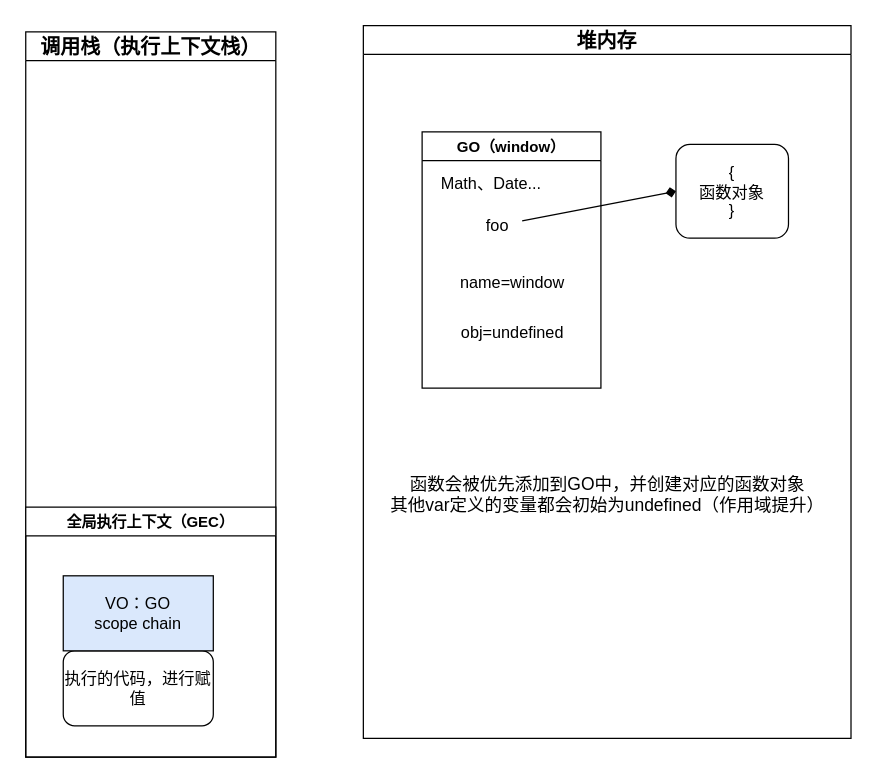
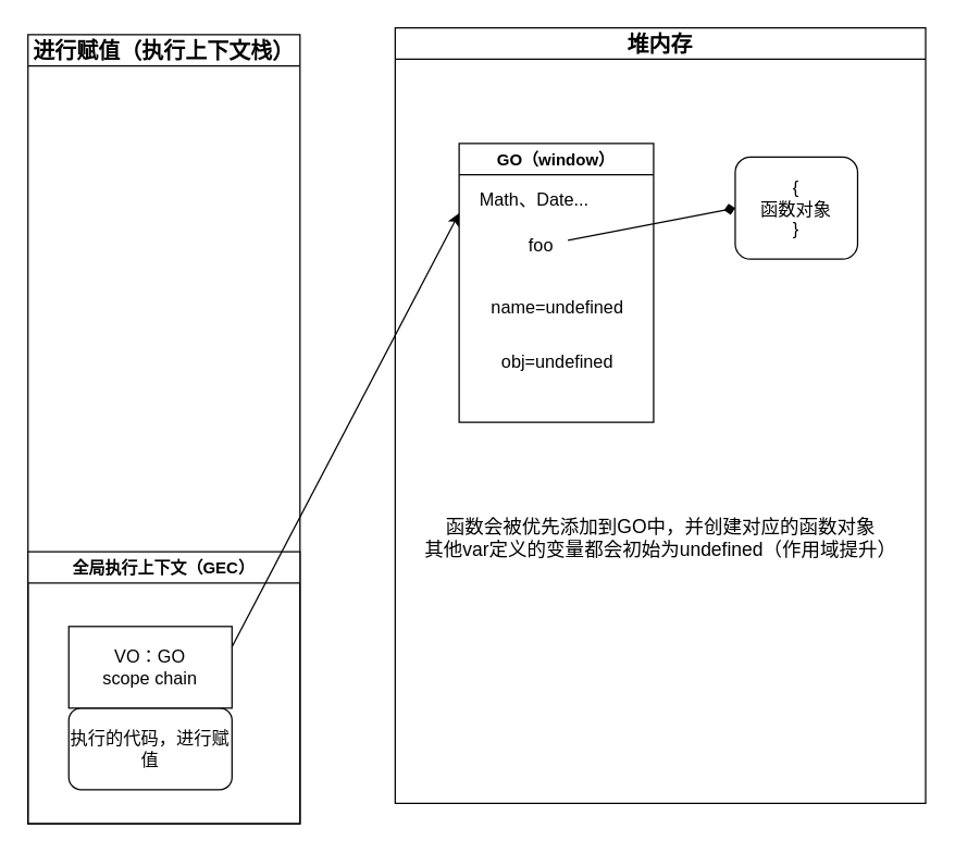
  <mxCell id="0" />
  <mxCell id="1" parent="0" />
- <mxCell id="2" value="调用栈（执行上下文栈）" style="swimlane;fontSize=16;" parent="1" vertex="1"><mxGeometry x="20" y="25" width="200" height="580" as="geometry" /></mxCell>
+ <mxCell id="2" value="进行赋值（执行上下文栈）" style="swimlane;fontSize=16;" parent="1" vertex="1"><mxGeometry x="20" y="25" width="200" height="580" as="geometry" /></mxCell>
  <mxCell id="3" value="全局执行上下文（GEC）" style="swimlane;" parent="2" vertex="1"><mxGeometry y="380" width="200" height="200" as="geometry" /></mxCell>
  <mxCell id="4" value="执行的代码，进行赋值" style="whiteSpace=wrap;html=1;fontSize=13;rounded=1;" parent="3" vertex="1"><mxGeometry x="30" y="115" width="120" height="60" as="geometry" /></mxCell>
- <mxCell id="5" value="VO：GO&lt;br&gt;scope chain" style="whiteSpace=wrap;html=1;fontSize=13;fillColor=#dae8fc;" parent="3" vertex="1"><mxGeometry x="30" y="55" width="120" height="60" as="geometry" /></mxCell>
+ <mxCell id="5" value="VO：GO&lt;br&gt;scope chain" style="whiteSpace=wrap;html=1;fontSize=13;" parent="3" vertex="1"><mxGeometry x="30" y="55" width="120" height="60" as="geometry" /></mxCell>
  <mxCell id="6" value="堆内存" style="swimlane;fontSize=16;" parent="1" vertex="1"><mxGeometry x="290" y="20" width="390" height="570" as="geometry" /></mxCell>
  <mxCell id="7" value="GO（window）" style="swimlane;" parent="6" vertex="1"><mxGeometry x="47" y="85" width="143" height="205" as="geometry"><mxRectangle x="47" y="45" width="130" height="30" as="alternateBounds" /></mxGeometry></mxCell>
  <mxCell id="8" value="&lt;font style=&quot;font-size: 13px;&quot;&gt;Math、Date...&lt;/font&gt;" style="text;html=1;align=center;verticalAlign=middle;resizable=0;points=[];autosize=1;strokeColor=none;fillColor=none;fontSize=16;" parent="7" vertex="1"><mxGeometry x="5" y="25" width="100" height="30" as="geometry" /></mxCell>
- <mxCell id="9" value="name=window" style="text;html=1;align=center;verticalAlign=middle;resizable=0;points=[];autosize=1;strokeColor=none;fillColor=none;fontSize=13;" parent="7" vertex="1"><mxGeometry x="11.5" y="105" width="120" height="30" as="geometry" /></mxCell>
+ <mxCell id="9" value="name=undefined" style="text;html=1;align=center;verticalAlign=middle;resizable=0;points=[];autosize=1;strokeColor=none;fillColor=none;fontSize=13;" parent="7" vertex="1"><mxGeometry x="11.5" y="105" width="120" height="30" as="geometry" /></mxCell>
  <mxCell id="10" value="obj=undefined" style="text;html=1;align=center;verticalAlign=middle;resizable=0;points=[];autosize=1;strokeColor=none;fillColor=none;fontSize=13;" parent="7" vertex="1"><mxGeometry x="16.5" y="145" width="110" height="30" as="geometry" /></mxCell>
  <mxCell id="11" value="foo" style="text;html=1;align=center;verticalAlign=middle;resizable=0;points=[];autosize=1;strokeColor=none;fillColor=none;fontSize=13;" vertex="1" parent="7"><mxGeometry x="40" y="60" width="40" height="30" as="geometry" /></mxCell>
  <mxCell id="12" value="{&lt;br&gt;函数对象&lt;br&gt;}" style="rounded=1;whiteSpace=wrap;html=1;fontSize=13;" vertex="1" parent="6"><mxGeometry x="250" y="95" width="90" height="75" as="geometry" /></mxCell>
  <mxCell id="13" style="edgeStyle=none;html=1;entryX=0;entryY=0.5;entryDx=0;entryDy=0;endArrow=diamond;" edge="1" parent="6" source="11" target="12"><mxGeometry relative="1" as="geometry" /></mxCell>
  <mxCell id="14" value="&lt;font style=&quot;font-size: 14px;&quot;&gt;函数会被优先添加到GO中，并创建对应的函数对象&lt;br&gt;其他var定义的变量都会初始为undefined（作用域提升）&lt;br&gt;&lt;/font&gt;" style="text;html=1;align=center;verticalAlign=middle;resizable=0;points=[];autosize=1;strokeColor=none;fillColor=none;" vertex="1" parent="6"><mxGeometry x="10" y="350" width="370" height="50" as="geometry" /></mxCell>
+ <mxCell id="15" style="edgeStyle=none;html=1;exitX=1;exitY=0.25;exitDx=0;exitDy=0;entryX=0;entryY=0.25;entryDx=0;entryDy=0;fontSize=13;" parent="1" source="5" target="7" edge="1"><mxGeometry relative="1" as="geometry" /></mxCell>
